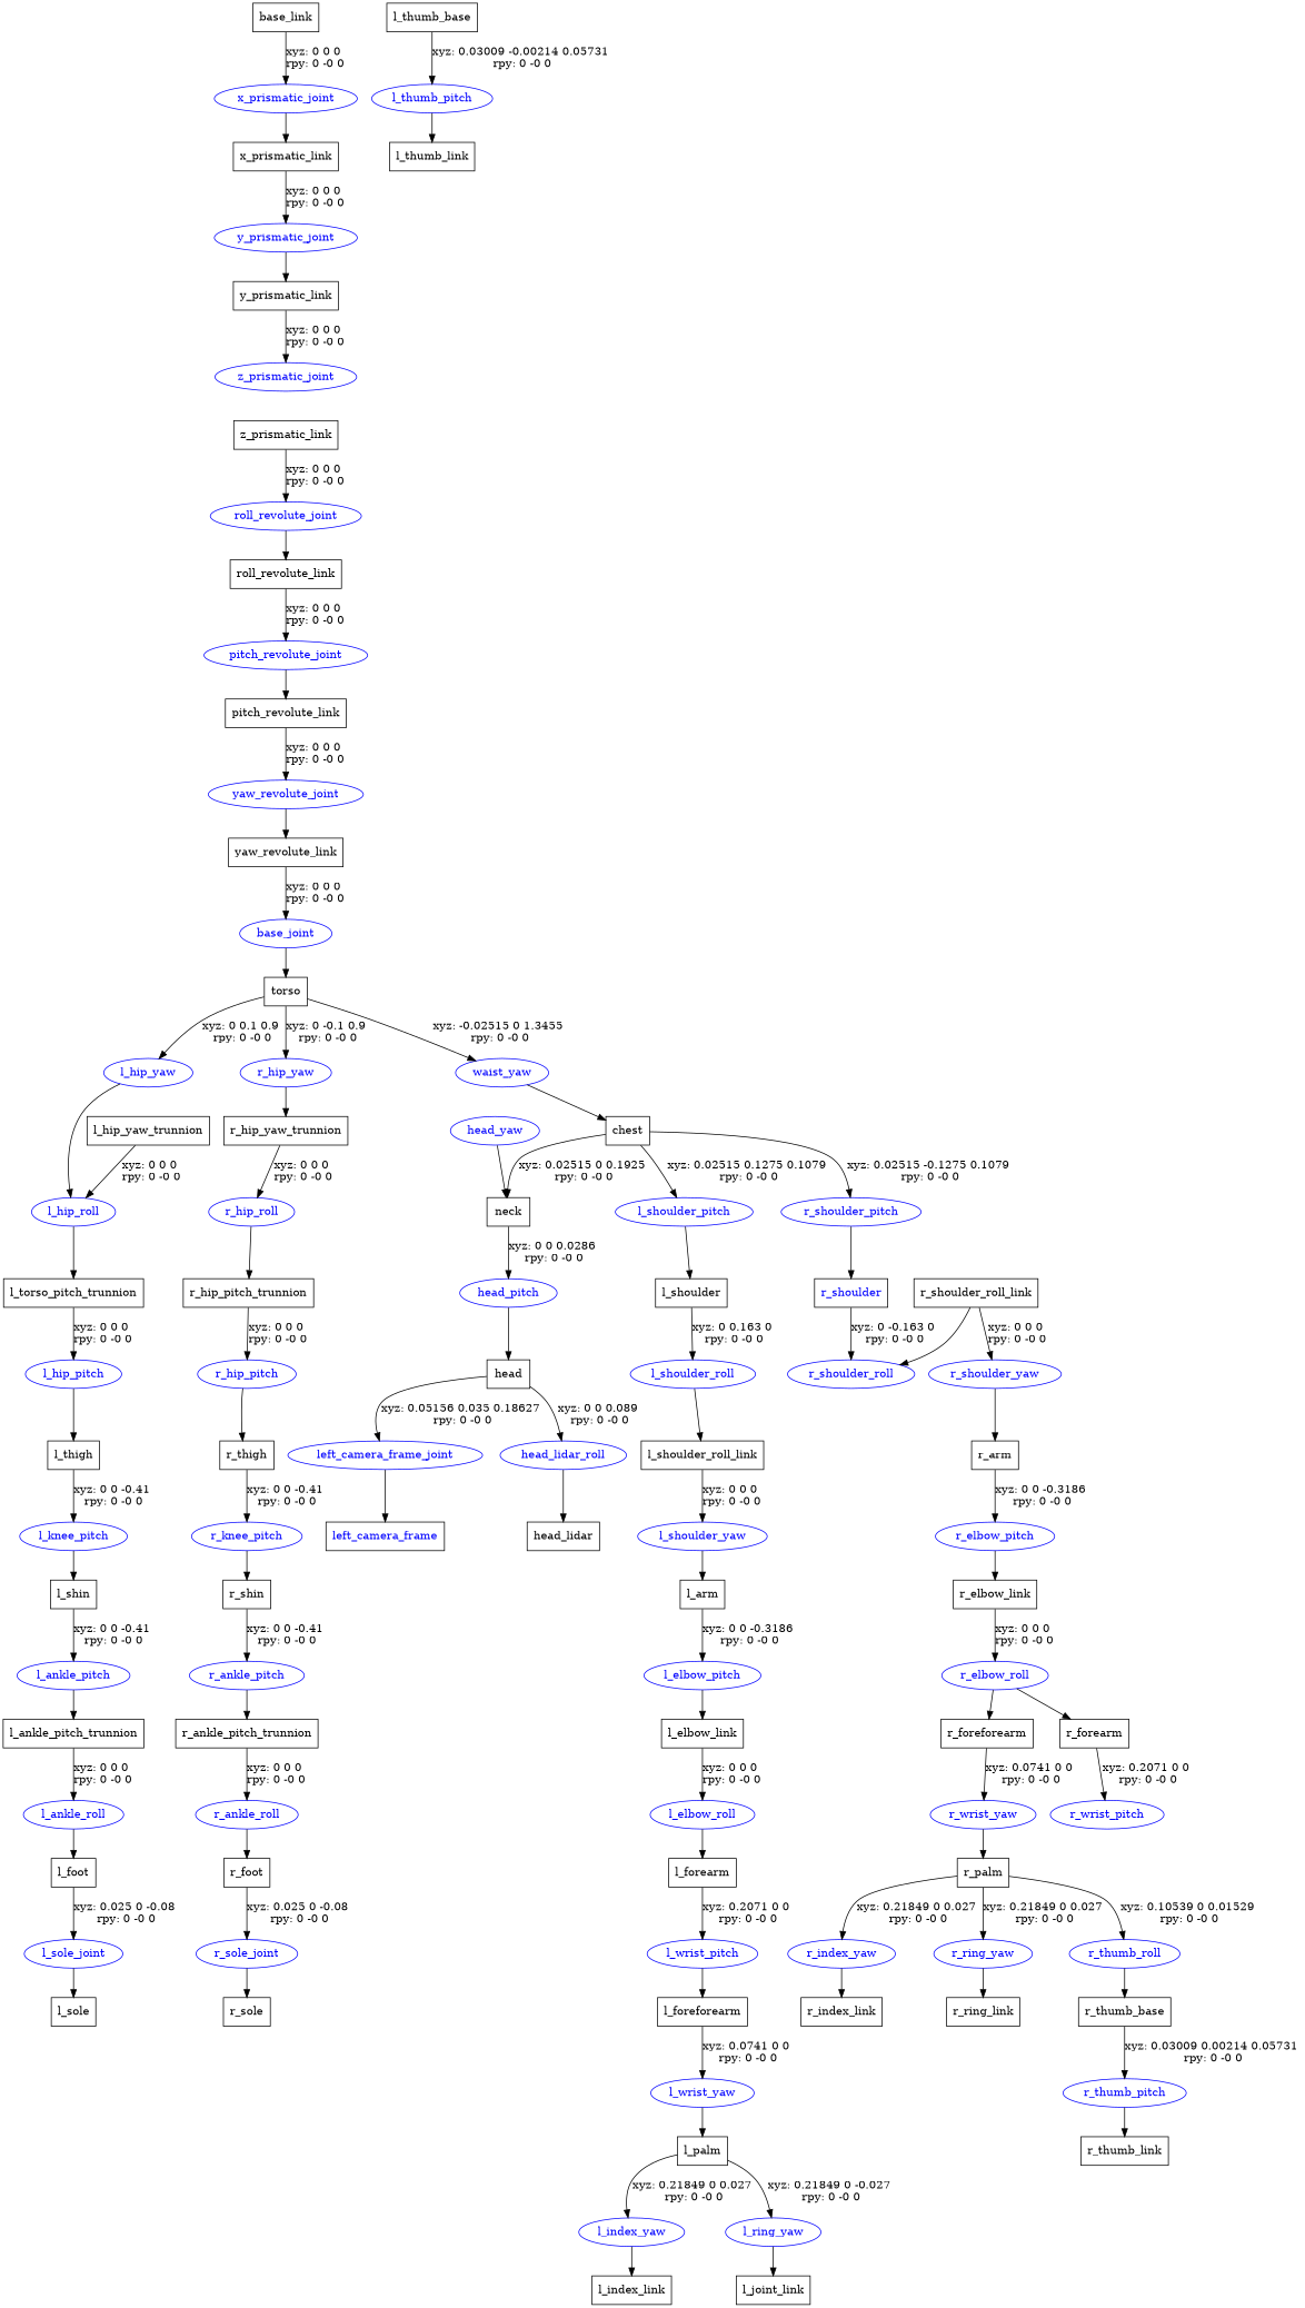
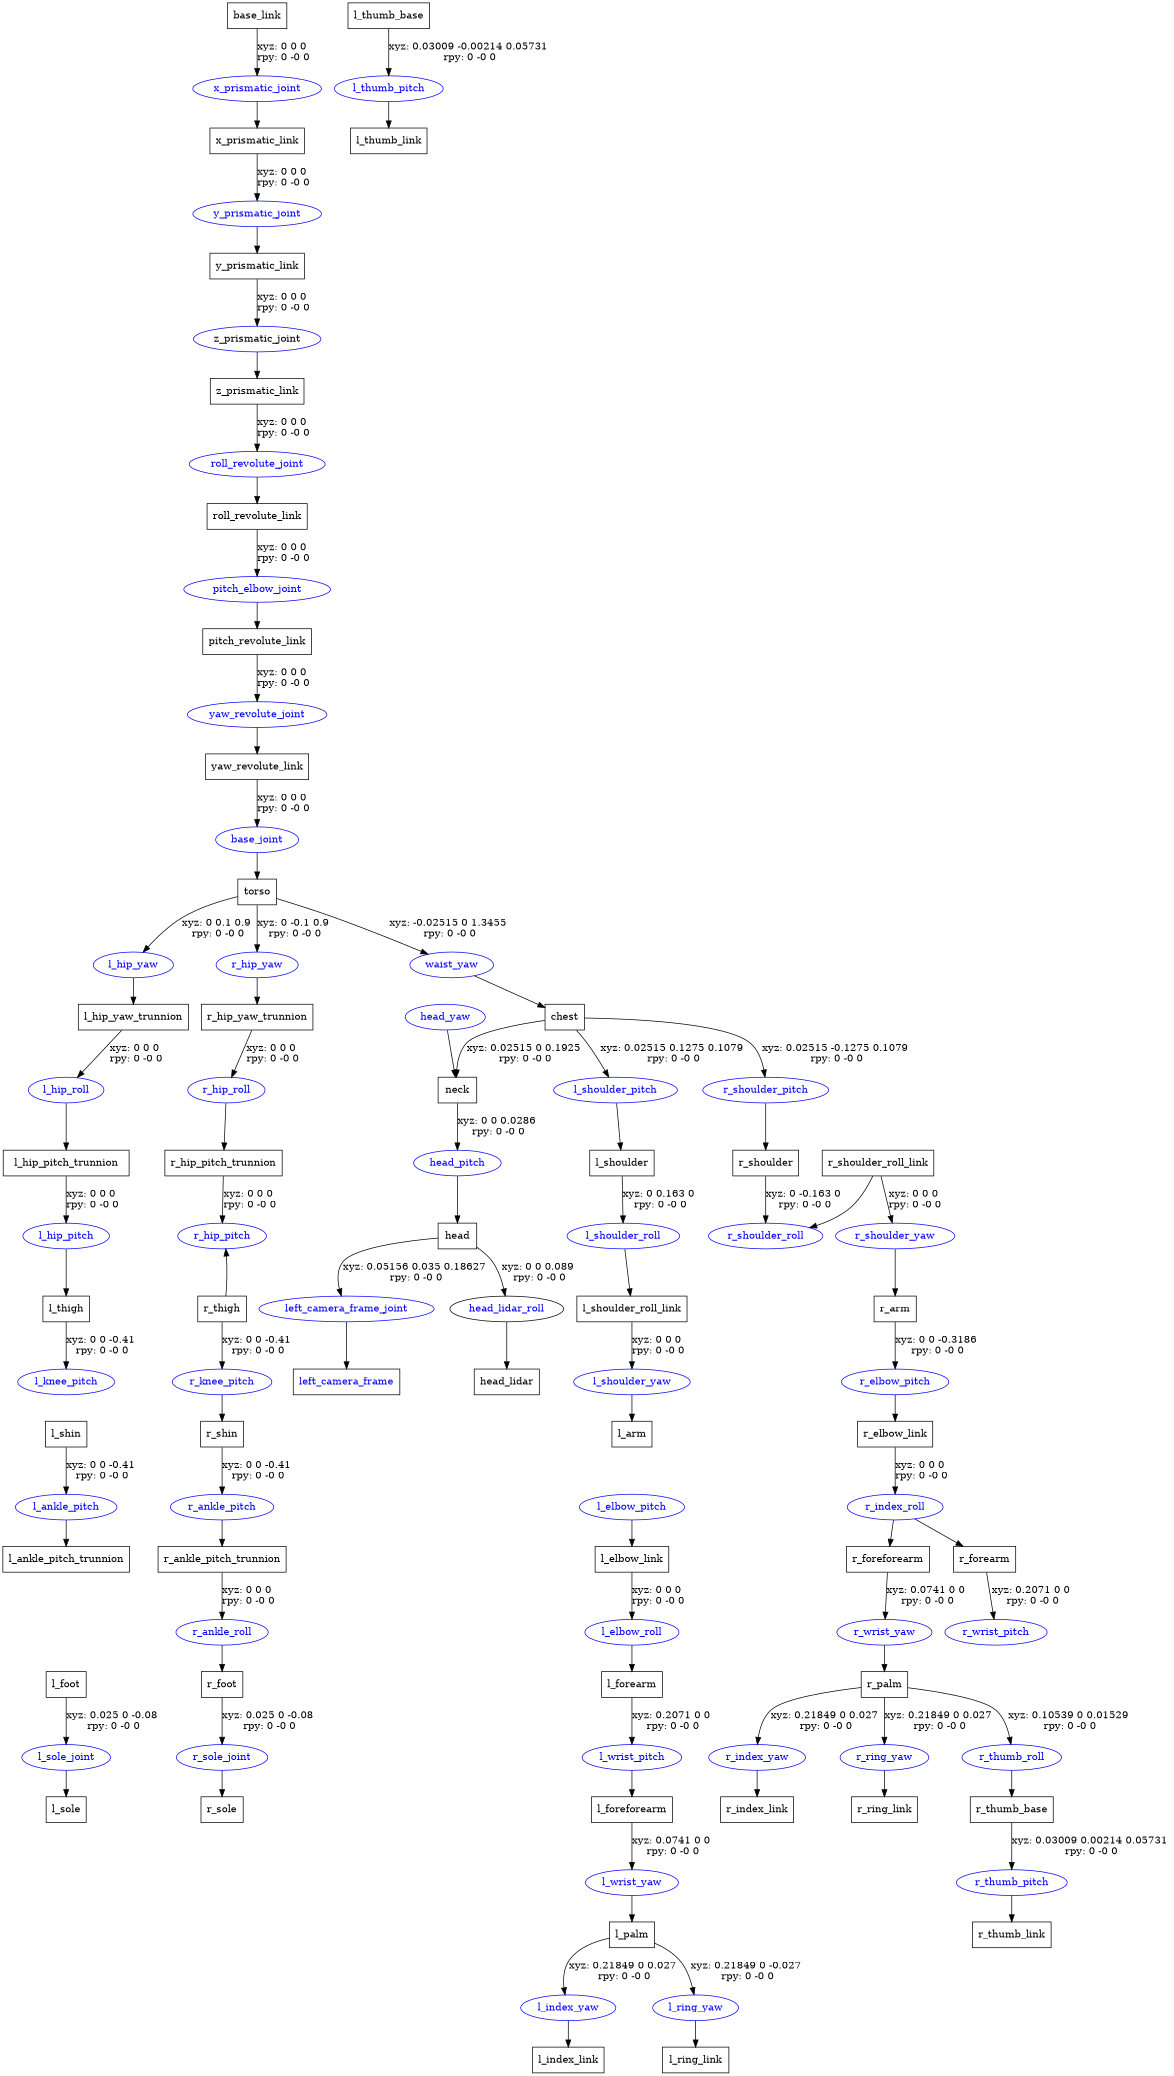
  digraph {
    node [shape=box]
    n1 [label=base_link]
    x_prismatic_joint [color=blue fontcolor=blue shape=ellipse]
    n3 [label=x_prismatic_link]
    y_prismatic_joint [color=blue fontcolor=blue shape=ellipse]
    n5 [label=y_prismatic_link]
-   z_prismatic_joint [color=blue fontcolor=blue shape=ellipse]
+   z_prismatic_joint [color=blue fontcolor=black shape=ellipse]
    n7 [label=z_prismatic_link]
    roll_revolute_joint [color=blue fontcolor=blue shape=ellipse]
    n9 [label=roll_revolute_link]
-   pitch_revolute_joint [color=blue fontcolor=blue shape=ellipse]
+   pitch_revolute_joint [color=blue fontcolor=blue shape=ellipse label=pitch_elbow_joint]
    n11 [label=pitch_revolute_link]
    yaw_revolute_joint [color=blue fontcolor=blue shape=ellipse]
    n13 [label=yaw_revolute_link]
    base_joint [color=blue fontcolor=blue shape=ellipse]
    n15 [label=torso]
    l_hip_yaw [color=blue fontcolor=blue shape=ellipse]
    r_hip_yaw [color=blue fontcolor=blue shape=ellipse]
    waist_yaw [color=blue fontcolor=blue shape=ellipse]
    n19 [label=l_hip_yaw_trunnion]
    n20 [label=r_hip_yaw_trunnion]
    n21 [label=chest]
    l_hip_roll [color=blue fontcolor=blue shape=ellipse]
-   n23 [label=l_torso_pitch_trunnion]
+   n23 [label=l_hip_pitch_trunnion]
    l_hip_pitch [color=blue fontcolor=blue shape=ellipse]
    n25 [label=l_thigh]
    l_knee_pitch [color=blue fontcolor=blue shape=ellipse]
    n27 [label=l_shin]
    l_ankle_pitch [color=blue fontcolor=blue shape=ellipse]
    n29 [label=l_ankle_pitch_trunnion]
-   l_ankle_roll [color=blue fontcolor=blue shape=ellipse]
    n31 [label=l_foot]
    l_sole_joint [color=blue fontcolor=blue shape=ellipse]
    n33 [label=l_sole]
    r_hip_roll [color=blue fontcolor=blue shape=ellipse]
    n35 [label=r_hip_pitch_trunnion]
    r_hip_pitch [color=blue fontcolor=blue shape=ellipse]
    n37 [label=r_thigh]
    r_knee_pitch [color=blue fontcolor=blue shape=ellipse]
    n39 [label=r_shin]
    r_ankle_pitch [color=blue fontcolor=blue shape=ellipse]
    n41 [label=r_ankle_pitch_trunnion]
    r_ankle_roll [color=blue fontcolor=blue shape=ellipse]
    n43 [label=r_foot]
    r_sole_joint [color=blue fontcolor=blue shape=ellipse]
    n45 [label=r_sole]
    l_shoulder_pitch [color=blue fontcolor=blue shape=ellipse]
    r_shoulder_pitch [color=blue fontcolor=blue shape=ellipse]
    n48 [label=neck]
    head_yaw [color=blue fontcolor=blue shape=ellipse]
    n50 [label=l_shoulder]
-   n51 [label=r_shoulder fontcolor=blue]
+   n51 [label=r_shoulder]
    head_pitch [color=blue fontcolor=blue shape=ellipse]
    n53 [label=head]
-   head_lidar_roll [color=blue fontcolor=blue shape=ellipse]
+   head_lidar_roll [color=black fontcolor=blue shape=ellipse]
    left_camera_frame_joint [color=blue fontcolor=blue shape=ellipse]
    n56 [label=head_lidar]
    n57 [fontcolor=blue label=left_camera_frame]
    l_shoulder_roll [color=blue fontcolor=blue shape=ellipse]
    n59 [label=l_shoulder_roll_link]
    l_shoulder_yaw [color=blue fontcolor=blue shape=ellipse]
    n61 [label=l_arm]
    l_elbow_pitch [color=blue fontcolor=blue shape=ellipse]
    n63 [label=l_elbow_link]
    l_elbow_roll [color=blue fontcolor=blue shape=ellipse]
    n65 [label=l_forearm]
    l_wrist_pitch [color=blue fontcolor=blue shape=ellipse]
    n67 [label=l_foreforearm]
    l_wrist_yaw [color=blue fontcolor=blue shape=ellipse]
    n69 [label=l_palm]
    l_index_yaw [color=blue fontcolor=blue shape=ellipse]
    l_ring_yaw [color=blue fontcolor=blue shape=ellipse]
    n72 [label=l_index_link]
-   n73 [label=l_joint_link]
+   n73 [label=l_ring_link]
    n74 [label=l_thumb_base]
    l_thumb_pitch [color=blue fontcolor=blue shape=ellipse]
    n76 [label=l_thumb_link]
    r_shoulder_roll [color=blue fontcolor=blue shape=ellipse]
    n78 [label=r_shoulder_roll_link]
    r_shoulder_yaw [color=blue fontcolor=blue shape=ellipse]
    n80 [label=r_arm]
    r_elbow_pitch [color=blue fontcolor=blue shape=ellipse]
    n82 [label=r_elbow_link]
-   r_elbow_roll [color=blue fontcolor=blue shape=ellipse]
+   r_elbow_roll [color=blue fontcolor=blue shape=ellipse label=r_index_roll]
    n84 [label=r_forearm]
    n85 [label=r_foreforearm]
    r_wrist_pitch [color=blue fontcolor=blue shape=ellipse]
    r_wrist_yaw [color=blue fontcolor=blue shape=ellipse]
    n88 [label=r_palm]
    r_index_yaw [color=blue fontcolor=blue shape=ellipse]
    r_ring_yaw [color=blue fontcolor=blue shape=ellipse]
    r_thumb_roll [color=blue fontcolor=blue shape=ellipse]
    n92 [label=r_index_link]
    n93 [label=r_ring_link]
    n94 [label=r_thumb_base]
    r_thumb_pitch [color=blue fontcolor=blue shape=ellipse]
    n96 [label=r_thumb_link]
    n1 -> x_prismatic_joint [label="xyz: 0 0 0 \nrpy: 0 -0 0"]
    x_prismatic_joint -> n3
    n3 -> y_prismatic_joint [label="xyz: 0 0 0 \nrpy: 0 -0 0"]
    y_prismatic_joint -> n5
    n5 -> z_prismatic_joint [label="xyz: 0 0 0 \nrpy: 0 -0 0"]
+   z_prismatic_joint -> n7
    n7 -> roll_revolute_joint [label="xyz: 0 0 0 \nrpy: 0 -0 0"]
    roll_revolute_joint -> n9
    n9 -> pitch_revolute_joint [label="xyz: 0 0 0 \nrpy: 0 -0 0"]
    pitch_revolute_joint -> n11
    n11 -> yaw_revolute_joint [label="xyz: 0 0 0 \nrpy: 0 -0 0"]
    yaw_revolute_joint -> n13
    n13 -> base_joint [label="xyz: 0 0 0 \nrpy: 0 -0 0"]
    base_joint -> n15
    n15 -> l_hip_yaw [label="xyz: 0 0.1 0.9 \nrpy: 0 -0 0"]
    n15 -> r_hip_yaw [label="xyz: 0 -0.1 0.9 \nrpy: 0 -0 0"]
    n15 -> waist_yaw [label="xyz: -0.02515 0 1.3455 \nrpy: 0 -0 0"]
-   l_hip_yaw -> l_hip_roll
+   l_hip_yaw -> n19
    r_hip_yaw -> n20
    waist_yaw -> n21
    n19 -> l_hip_roll [label="xyz: 0 0 0 \nrpy: 0 -0 0"]
    n20 -> r_hip_roll [label="xyz: 0 0 0 \nrpy: 0 -0 0"]
    n21 -> l_shoulder_pitch [label="xyz: 0.02515 0.1275 0.1079 \nrpy: 0 -0 0"]
    n21 -> r_shoulder_pitch [label="xyz: 0.02515 -0.1275 0.1079 \nrpy: 0 -0 0"]
    n21 -> n48 [label="xyz: 0.02515 0 0.1925 \nrpy: 0 -0 0"]
    l_hip_roll -> n23
    n23 -> l_hip_pitch [label="xyz: 0 0 0 \nrpy: 0 -0 0"]
    l_hip_pitch -> n25
    n25 -> l_knee_pitch [label="xyz: 0 0 -0.41 \nrpy: 0 -0 0"]
-   l_knee_pitch -> n27
    n27 -> l_ankle_pitch [label="xyz: 0 0 -0.41 \nrpy: 0 -0 0"]
    l_ankle_pitch -> n29
-   n29 -> l_ankle_roll [label="xyz: 0 0 0 \nrpy: 0 -0 0"]
-   l_ankle_roll -> n31
    n31 -> l_sole_joint [label="xyz: 0.025 0 -0.08 \nrpy: 0 -0 0"]
    l_sole_joint -> n33
    r_hip_roll -> n35
    n35 -> r_hip_pitch [label="xyz: 0 0 0 \nrpy: 0 -0 0"]
-   r_hip_pitch -> n37
+   n37 -> r_hip_pitch
    n37 -> r_knee_pitch [label="xyz: 0 0 -0.41 \nrpy: 0 -0 0"]
    r_knee_pitch -> n39
    n39 -> r_ankle_pitch [label="xyz: 0 0 -0.41 \nrpy: 0 -0 0"]
    r_ankle_pitch -> n41
    n41 -> r_ankle_roll [label="xyz: 0 0 0 \nrpy: 0 -0 0"]
    r_ankle_roll -> n43
    n43 -> r_sole_joint [label="xyz: 0.025 0 -0.08 \nrpy: 0 -0 0"]
    r_sole_joint -> n45
    l_shoulder_pitch -> n50
    r_shoulder_pitch -> n51
    n48 -> head_pitch [label="xyz: 0 0 0.0286 \nrpy: 0 -0 0"]
    head_yaw -> n48
    n50 -> l_shoulder_roll [label="xyz: 0 0.163 0 \nrpy: 0 -0 0"]
    n51 -> r_shoulder_roll [label="xyz: 0 -0.163 0 \nrpy: 0 -0 0"]
    head_pitch -> n53
    n53 -> head_lidar_roll [label="xyz: 0 0 0.089 \nrpy: 0 -0 0"]
    n53 -> left_camera_frame_joint [label="xyz: 0.05156 0.035 0.18627 \nrpy: 0 -0 0"]
    head_lidar_roll -> n56
    left_camera_frame_joint -> n57
    l_shoulder_roll -> n59
    n59 -> l_shoulder_yaw [label="xyz: 0 0 0 \nrpy: 0 -0 0"]
    l_shoulder_yaw -> n61
-   n61 -> l_elbow_pitch [label="xyz: 0 0 -0.3186 \nrpy: 0 -0 0"]
    l_elbow_pitch -> n63
    n63 -> l_elbow_roll [label="xyz: 0 0 0 \nrpy: 0 -0 0"]
    l_elbow_roll -> n65
    n65 -> l_wrist_pitch [label="xyz: 0.2071 0 0 \nrpy: 0 -0 0"]
    l_wrist_pitch -> n67
    n67 -> l_wrist_yaw [label="xyz: 0.0741 0 0 \nrpy: 0 -0 0"]
    l_wrist_yaw -> n69
    n69 -> l_index_yaw [label="xyz: 0.21849 0 0.027 \nrpy: 0 -0 0"]
    n69 -> l_ring_yaw [label="xyz: 0.21849 0 -0.027 \nrpy: 0 -0 0"]
    l_index_yaw -> n72
    l_ring_yaw -> n73
    n74 -> l_thumb_pitch [label="xyz: 0.03009 -0.00214 0.05731 \nrpy: 0 -0 0"]
    l_thumb_pitch -> n76
    n78 -> r_shoulder_roll
    n78 -> r_shoulder_yaw [label="xyz: 0 0 0 \nrpy: 0 -0 0"]
    r_shoulder_yaw -> n80
    n80 -> r_elbow_pitch [label="xyz: 0 0 -0.3186 \nrpy: 0 -0 0"]
    r_elbow_pitch -> n82
    n82 -> r_elbow_roll [label="xyz: 0 0 0 \nrpy: 0 -0 0"]
    r_elbow_roll -> n84
    r_elbow_roll -> n85
    n84 -> r_wrist_pitch [label="xyz: 0.2071 0 0 \nrpy: 0 -0 0"]
    n85 -> r_wrist_yaw [label="xyz: 0.0741 0 0 \nrpy: 0 -0 0"]
    r_wrist_yaw -> n88
    n88 -> r_index_yaw [label="xyz: 0.21849 0 0.027 \nrpy: 0 -0 0"]
    n88 -> r_ring_yaw [label="xyz: 0.21849 0 0.027 \nrpy: 0 -0 0"]
    n88 -> r_thumb_roll [label="xyz: 0.10539 0 0.01529 \nrpy: 0 -0 0"]
    r_index_yaw -> n92
    r_ring_yaw -> n93
    r_thumb_roll -> n94
    n94 -> r_thumb_pitch [label="xyz: 0.03009 0.00214 0.05731 \nrpy: 0 -0 0"]
    r_thumb_pitch -> n96
  }
